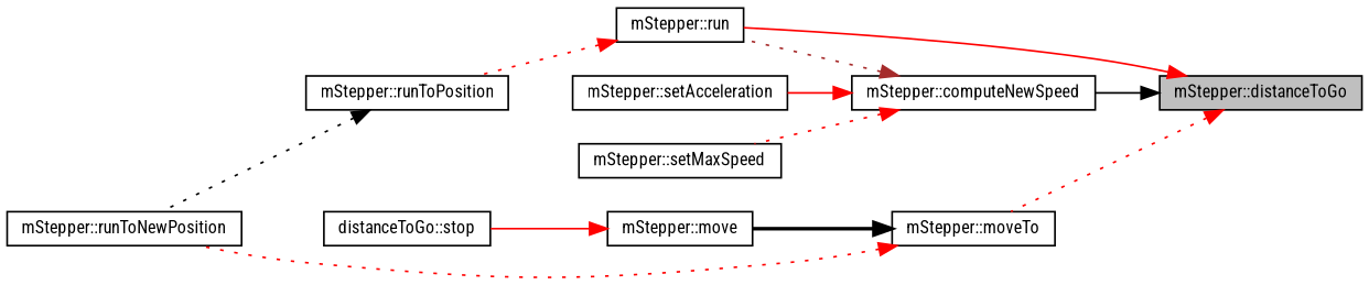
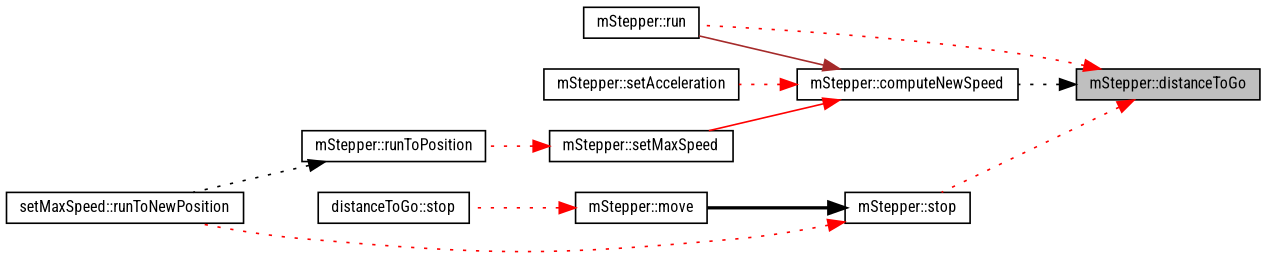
  digraph {
    fontname="Roboto Condensed"
    rankdir=RL
    node [color=black fillcolor=white fontname="Roboto Condensed" fontsize=10 shape=record style=filled]
    edge [color=red dir=back fontname="Roboto Condensed" fontsize=10 labelfontname=Helvetica labelfontsize=10 style=solid]
    n1 [fillcolor=grey75 fontcolor=black height=0.2 label="mStepper::distanceToGo" width=0.4]
    n2 [height=0.2 label="mStepper::computeNewSpeed" width=0.4]
    n3 [height=0.2 label="mStepper::run" width=0.4]
-   n4 [height=0.2 label="mStepper::moveTo" width=0.4]
+   n4 [height=0.2 label="mStepper::stop" width=0.4]
    n5 [height=0.2 label="mStepper::setAcceleration" width=0.4]
    n6 [height=0.2 label="mStepper::setMaxSpeed" width=0.4]
    n7 [height=0.2 label="mStepper::runToPosition" width=0.4]
    n8 [height=0.2 label="mStepper::move" width=0.4]
-   n9 [height=0.2 label="mStepper::runToNewPosition" width=0.4]
+   n9 [height=0.2 label="setMaxSpeed::runToNewPosition" width=0.4]
    n10 [height=0.2 label="distanceToGo::stop" width=0.4]
-   n1 -> n2 [color=black]
-   n1 -> n3
+   n1 -> n2 [color=black style=dotted]
+   n1 -> n3 [style=dotted]
    n1 -> n4 [style=dotted]
-   n2 -> n3 [color=brown style=dotted]
-   n2 -> n5
-   n2 -> n6 [style=dotted]
-   n3 -> n7 [style=dotted]
+   n2 -> n3 [color=brown]
+   n2 -> n5 [style=dotted]
+   n2 -> n6
+   n6 -> n7 [style=dotted]
    n4 -> n8 [color=black style=bold]
    n4 -> n9 [style=dotted]
    n7 -> n9 [color=black style=dotted]
-   n8 -> n10
+   n8 -> n10 [style=dotted]
  }
